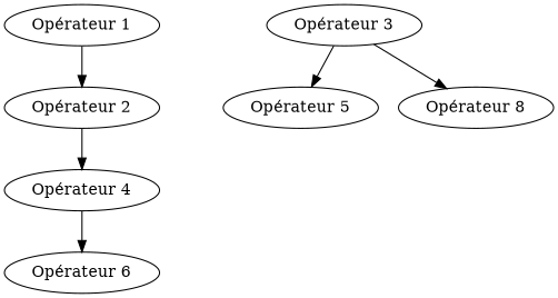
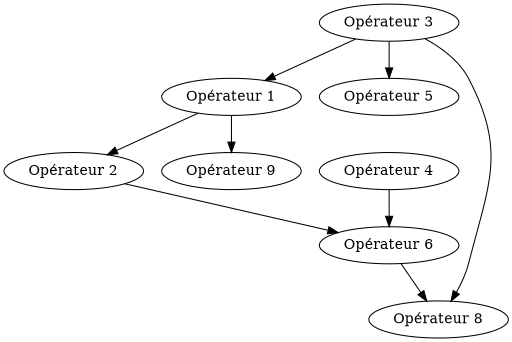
  digraph {
    "Opérateur 2"
    "Opérateur 4"
    "Opérateur 6"
    "Opérateur 1"
+   "Opérateur 9"
    "Opérateur 3"
    "Opérateur 5"
    "Opérateur 8"
-   "Opérateur 2" -> "Opérateur 4"
+   "Opérateur 2" -> "Opérateur 6"
    "Opérateur 4" -> "Opérateur 6"
+   "Opérateur 6" -> "Opérateur 8"
    "Opérateur 1" -> "Opérateur 2"
+   "Opérateur 1" -> "Opérateur 9"
+   "Opérateur 3" -> "Opérateur 1"
    "Opérateur 3" -> "Opérateur 5"
    "Opérateur 3" -> "Opérateur 8"
  }
